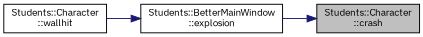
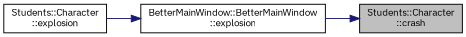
  digraph {
    fontname="IBM Plex Sans"
    rankdir=RL
    node [color=black fillcolor=white fontname="IBM Plex Sans" fontsize=10 shape=record style=filled]
    edge [color=midnightblue dir=back fontname="IBM Plex Sans" fontsize=10 labelfontname=Helvetica labelfontsize=10 style=solid]
    n1 [fillcolor=grey75 fontcolor=black height=0.2 label="Students::Character\l::crash" width=0.4]
-   n2 [height=0.2 label="Students::BetterMainWindow\l::explosion" width=0.4]
-   n3 [height=0.2 label="Students::Character\l::wallhit" width=0.4]
+   n2 [height=0.2 label="BetterMainWindow::BetterMainWindow\l::explosion" width=0.4]
+   n3 [height=0.2 label="Students::Character\l::explosion" width=0.4]
    n1 -> n2
    n2 -> n3
  }
